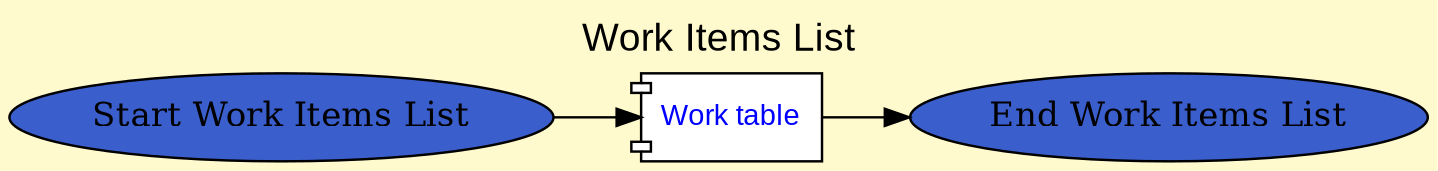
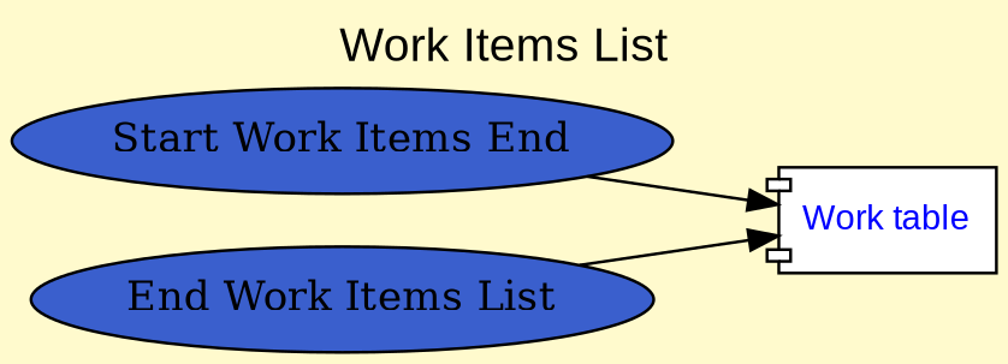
  digraph {
    bgcolor=lemonchiffon
    fontname=Arial
    fontsize=16
    label="Work Items List"
    labelloc=t
    rankdir=LR
    node [fillcolor=royalblue3 shape=ellipse style=filled]
    edge [style=solid]
-   n1 [label="Start Work Items List"]
+   n1 [label="Start Work Items End"]
    n2 [fillcolor=white fontcolor=blue fontname=Arial fontsize=12 label="Work table" margin="0.11,0.11" shape=component]
    n3 [label="End Work Items List"]
    n1 -> n2
-   n2 -> n3
+   n3 -> n2
  }
